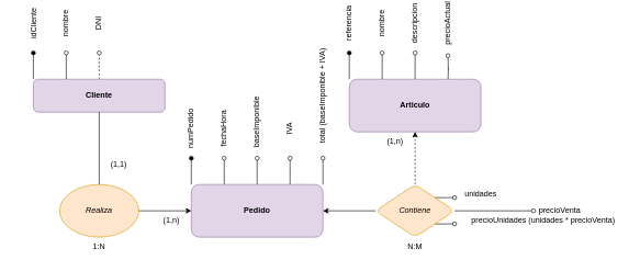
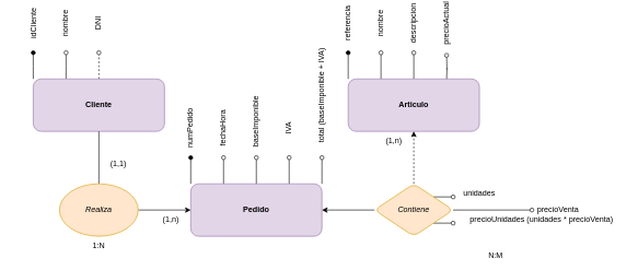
  <mxCell id="0" />
  <mxCell id="1" parent="0" />
  <mxCell id="2" style="edgeStyle=orthogonalEdgeStyle;rounded=0;orthogonalLoop=1;jettySize=auto;html=1;exitX=0;exitY=0;exitDx=0;exitDy=0;endArrow=oval;endFill=1;" parent="1" source="5" edge="1"><mxGeometry relative="1" as="geometry"><mxPoint x="50" y="80" as="targetPoint" /></mxGeometry></mxCell>
  <mxCell id="3" style="edgeStyle=orthogonalEdgeStyle;rounded=0;orthogonalLoop=1;jettySize=auto;html=1;exitX=0.25;exitY=0;exitDx=0;exitDy=0;endArrow=oval;endFill=0;" parent="1" source="5" edge="1"><mxGeometry relative="1" as="geometry"><mxPoint x="100" y="80" as="targetPoint" /></mxGeometry></mxCell>
  <mxCell id="4" style="edgeStyle=orthogonalEdgeStyle;rounded=0;orthogonalLoop=1;jettySize=auto;html=1;endArrow=oval;endFill=0;dashed=1;" parent="1" source="5" edge="1"><mxGeometry relative="1" as="geometry"><mxPoint x="150" y="80" as="targetPoint" /></mxGeometry></mxCell>
- <mxCell id="5" value="&lt;b&gt;Cliente&lt;/b&gt;" style="rounded=1;whiteSpace=wrap;html=1;fillColor=#e1d5e7;strokeColor=#9673a6;" parent="1" vertex="1"><mxGeometry x="50" y="120" width="200" height="50" as="geometry" /></mxCell>
+ <mxCell id="5" value="&lt;b&gt;Cliente&lt;/b&gt;" style="rounded=1;whiteSpace=wrap;html=1;fillColor=#e1d5e7;strokeColor=#9673a6;" parent="1" vertex="1"><mxGeometry x="50" y="120" width="200" height="80" as="geometry" /></mxCell>
  <mxCell id="6" style="edgeStyle=orthogonalEdgeStyle;rounded=0;orthogonalLoop=1;jettySize=auto;html=1;exitX=0;exitY=0;exitDx=0;exitDy=0;endArrow=oval;endFill=1;" parent="1" source="10" edge="1"><mxGeometry relative="1" as="geometry"><mxPoint x="530" y="80" as="targetPoint" /></mxGeometry></mxCell>
  <mxCell id="7" style="edgeStyle=orthogonalEdgeStyle;rounded=0;orthogonalLoop=1;jettySize=auto;html=1;exitX=0.25;exitY=0;exitDx=0;exitDy=0;endArrow=oval;endFill=0;" parent="1" source="10" edge="1"><mxGeometry relative="1" as="geometry"><mxPoint x="580" y="80" as="targetPoint" /></mxGeometry></mxCell>
  <mxCell id="8" style="edgeStyle=orthogonalEdgeStyle;rounded=0;orthogonalLoop=1;jettySize=auto;html=1;endArrow=oval;endFill=0;" parent="1" source="10" edge="1"><mxGeometry relative="1" as="geometry"><mxPoint x="630" y="80" as="targetPoint" /></mxGeometry></mxCell>
  <mxCell id="9" style="edgeStyle=orthogonalEdgeStyle;rounded=0;orthogonalLoop=1;jettySize=auto;html=1;exitX=0.75;exitY=0;exitDx=0;exitDy=0;endArrow=oval;endFill=0;" parent="1" edge="1"><mxGeometry relative="1" as="geometry"><mxPoint x="680" y="84" as="targetPoint" /><mxPoint x="680" y="124" as="sourcePoint" /></mxGeometry></mxCell>
  <mxCell id="10" value="&lt;b&gt;Articulo&lt;/b&gt;" style="rounded=1;whiteSpace=wrap;html=1;fillColor=#e1d5e7;strokeColor=#9673a6;" parent="1" vertex="1"><mxGeometry x="530" y="120" width="200" height="80" as="geometry" /></mxCell>
  <mxCell id="11" style="edgeStyle=orthogonalEdgeStyle;rounded=0;orthogonalLoop=1;jettySize=auto;html=1;exitX=0;exitY=0;exitDx=0;exitDy=0;endArrow=oval;endFill=1;" parent="1" source="16" edge="1"><mxGeometry relative="1" as="geometry"><mxPoint x="290" y="240" as="targetPoint" /></mxGeometry></mxCell>
  <mxCell id="12" style="edgeStyle=orthogonalEdgeStyle;rounded=0;orthogonalLoop=1;jettySize=auto;html=1;exitX=0.25;exitY=0;exitDx=0;exitDy=0;endArrow=oval;endFill=0;" parent="1" source="16" edge="1"><mxGeometry relative="1" as="geometry"><mxPoint x="340" y="240" as="targetPoint" /></mxGeometry></mxCell>
  <mxCell id="13" style="edgeStyle=orthogonalEdgeStyle;rounded=0;orthogonalLoop=1;jettySize=auto;html=1;endArrow=oval;endFill=0;" parent="1" source="16" edge="1"><mxGeometry relative="1" as="geometry"><mxPoint x="390" y="240" as="targetPoint" /></mxGeometry></mxCell>
  <mxCell id="14" style="edgeStyle=orthogonalEdgeStyle;rounded=0;orthogonalLoop=1;jettySize=auto;html=1;exitX=0.75;exitY=0;exitDx=0;exitDy=0;endArrow=oval;endFill=0;" parent="1" source="16" edge="1"><mxGeometry relative="1" as="geometry"><mxPoint x="440" y="240" as="targetPoint" /></mxGeometry></mxCell>
  <mxCell id="15" style="edgeStyle=orthogonalEdgeStyle;rounded=0;orthogonalLoop=1;jettySize=auto;html=1;exitX=1;exitY=0;exitDx=0;exitDy=0;endArrow=oval;endFill=0;" edge="1" parent="1" source="16"><mxGeometry relative="1" as="geometry"><mxPoint x="490" y="240" as="targetPoint" /></mxGeometry></mxCell>
  <mxCell id="16" value="&lt;b&gt;Pedido&lt;/b&gt;" style="rounded=1;whiteSpace=wrap;html=1;fillColor=#e1d5e7;strokeColor=#9673a6;" parent="1" vertex="1"><mxGeometry x="290" y="280" width="200" height="80" as="geometry" /></mxCell>
  <mxCell id="17" style="edgeStyle=orthogonalEdgeStyle;rounded=0;orthogonalLoop=1;jettySize=auto;html=1;exitX=0.5;exitY=0;exitDx=0;exitDy=0;entryX=0.5;entryY=1;entryDx=0;entryDy=0;endArrow=none;endFill=0;" parent="1" source="19" target="5" edge="1"><mxGeometry relative="1" as="geometry" /></mxCell>
  <mxCell id="18" style="edgeStyle=orthogonalEdgeStyle;rounded=0;orthogonalLoop=1;jettySize=auto;html=1;" parent="1" source="19" target="16" edge="1"><mxGeometry relative="1" as="geometry" /></mxCell>
  <mxCell id="19" value="&lt;i&gt;Realiza&lt;/i&gt;" style="ellipse;whiteSpace=wrap;html=1;fillColor=#ffe6cc;strokeColor=#d79b00;" parent="1" vertex="1"><mxGeometry x="90" y="280" width="120" height="80" as="geometry" /></mxCell>
  <mxCell id="20" style="edgeStyle=orthogonalEdgeStyle;rounded=0;orthogonalLoop=1;jettySize=auto;html=1;entryX=1;entryY=0.5;entryDx=0;entryDy=0;" parent="1" source="25" target="16" edge="1"><mxGeometry relative="1" as="geometry" /></mxCell>
  <mxCell id="21" style="edgeStyle=orthogonalEdgeStyle;rounded=0;orthogonalLoop=1;jettySize=auto;html=1;entryX=0.5;entryY=1;entryDx=0;entryDy=0;dashed=1;" parent="1" source="25" target="10" edge="1"><mxGeometry relative="1" as="geometry" /></mxCell>
  <mxCell id="22" style="edgeStyle=orthogonalEdgeStyle;rounded=0;orthogonalLoop=1;jettySize=auto;html=1;exitX=1;exitY=0;exitDx=0;exitDy=0;endArrow=oval;endFill=0;" parent="1" source="25" edge="1"><mxGeometry relative="1" as="geometry"><mxPoint x="690" y="300" as="targetPoint" /></mxGeometry></mxCell>
  <mxCell id="23" style="edgeStyle=orthogonalEdgeStyle;rounded=0;orthogonalLoop=1;jettySize=auto;html=1;exitX=1;exitY=1;exitDx=0;exitDy=0;endArrow=oval;endFill=0;" parent="1" source="25" edge="1"><mxGeometry relative="1" as="geometry"><mxPoint x="690" y="340" as="targetPoint" /></mxGeometry></mxCell>
  <mxCell id="24" style="edgeStyle=orthogonalEdgeStyle;rounded=0;orthogonalLoop=1;jettySize=auto;html=1;exitX=1;exitY=0.5;exitDx=0;exitDy=0;endArrow=oval;endFill=0;" parent="1" source="25" edge="1"><mxGeometry relative="1" as="geometry"><mxPoint x="810" y="320" as="targetPoint" /></mxGeometry></mxCell>
  <mxCell id="25" value="&lt;i&gt;Contiene&lt;/i&gt;" style="rhombus;whiteSpace=wrap;html=1;rounded=1;fillColor=#ffe6cc;strokeColor=#d79b00;" parent="1" vertex="1"><mxGeometry x="570" y="280" width="120" height="80" as="geometry" /></mxCell>
  <mxCell id="26" value="idCliente" style="text;html=1;strokeColor=none;fillColor=none;align=center;verticalAlign=middle;whiteSpace=wrap;rounded=0;rotation=-90;" parent="1" vertex="1"><mxGeometry x="20" y="20" width="60" height="30" as="geometry" /></mxCell>
  <mxCell id="27" value="nombre" style="text;html=1;strokeColor=none;fillColor=none;align=center;verticalAlign=middle;whiteSpace=wrap;rounded=0;rotation=-90;" parent="1" vertex="1"><mxGeometry x="70" y="20" width="60" height="30" as="geometry" /></mxCell>
  <mxCell id="28" value="DNI" style="text;html=1;strokeColor=none;fillColor=none;align=center;verticalAlign=middle;whiteSpace=wrap;rounded=0;rotation=-90;" parent="1" vertex="1"><mxGeometry x="120" y="20" width="60" height="30" as="geometry" /></mxCell>
  <mxCell id="29" value="referencia" style="text;html=1;strokeColor=none;fillColor=none;align=center;verticalAlign=middle;whiteSpace=wrap;rounded=0;rotation=-90;" parent="1" vertex="1"><mxGeometry x="500" y="20" width="60" height="30" as="geometry" /></mxCell>
  <mxCell id="30" value="&lt;div&gt;nombre&lt;br&gt;&lt;/div&gt;" style="text;html=1;strokeColor=none;fillColor=none;align=center;verticalAlign=middle;whiteSpace=wrap;rounded=0;rotation=-90;" parent="1" vertex="1"><mxGeometry x="550" y="20" width="60" height="30" as="geometry" /></mxCell>
  <mxCell id="31" value="descripcion" style="text;html=1;strokeColor=none;fillColor=none;align=center;verticalAlign=middle;whiteSpace=wrap;rounded=0;rotation=-90;" parent="1" vertex="1"><mxGeometry x="600" y="20" width="60" height="30" as="geometry" /></mxCell>
  <mxCell id="32" value="precioActual" style="text;html=1;strokeColor=none;fillColor=none;align=center;verticalAlign=middle;whiteSpace=wrap;rounded=0;rotation=-90;" parent="1" vertex="1"><mxGeometry x="650" y="20" width="60" height="30" as="geometry" /></mxCell>
  <mxCell id="33" value="numPedido" style="text;html=1;strokeColor=none;fillColor=none;align=center;verticalAlign=middle;whiteSpace=wrap;rounded=0;rotation=-90;" parent="1" vertex="1"><mxGeometry x="260" y="180" width="60" height="30" as="geometry" /></mxCell>
  <mxCell id="34" value="fechaHora" style="text;html=1;strokeColor=none;fillColor=none;align=center;verticalAlign=middle;whiteSpace=wrap;rounded=0;rotation=-90;" parent="1" vertex="1"><mxGeometry x="310" y="180" width="60" height="30" as="geometry" /></mxCell>
  <mxCell id="35" value="baseImponible" style="text;html=1;strokeColor=none;fillColor=none;align=center;verticalAlign=middle;whiteSpace=wrap;rounded=0;rotation=-90;" parent="1" vertex="1"><mxGeometry x="360" y="170" width="60" height="30" as="geometry" /></mxCell>
  <mxCell id="36" value="(1,n)" style="text;html=1;strokeColor=none;fillColor=none;align=center;verticalAlign=middle;whiteSpace=wrap;rounded=0;" parent="1" vertex="1"><mxGeometry x="230" y="320" width="60" height="30" as="geometry" /></mxCell>
  <mxCell id="37" value="(1,1)" style="text;html=1;strokeColor=none;fillColor=none;align=center;verticalAlign=middle;whiteSpace=wrap;rounded=0;" parent="1" vertex="1"><mxGeometry x="150" y="235" width="60" height="30" as="geometry" /></mxCell>
  <mxCell id="38" value="1:N" style="text;html=1;strokeColor=none;fillColor=none;align=center;verticalAlign=middle;whiteSpace=wrap;rounded=0;" parent="1" vertex="1"><mxGeometry x="120" y="360" width="60" height="30" as="geometry" /></mxCell>
  <mxCell id="39" value="(1,n)" style="text;html=1;strokeColor=none;fillColor=none;align=center;verticalAlign=middle;whiteSpace=wrap;rounded=0;" parent="1" vertex="1"><mxGeometry x="570" y="200" width="60" height="30" as="geometry" /></mxCell>
- <mxCell id="40" value="N:M" style="text;html=1;strokeColor=none;fillColor=none;align=center;verticalAlign=middle;whiteSpace=wrap;rounded=0;" parent="1" vertex="1"><mxGeometry x="600" y="360" width="60" height="30" as="geometry" /></mxCell>
+ <mxCell id="40" value="N:M" style="text;html=1;strokeColor=none;fillColor=none;align=center;verticalAlign=middle;whiteSpace=wrap;rounded=0;" parent="1" vertex="1"><mxGeometry x="725" y="375" width="60" height="30" as="geometry" /></mxCell>
  <mxCell id="41" value="unidades" style="text;html=1;strokeColor=none;fillColor=none;align=center;verticalAlign=middle;whiteSpace=wrap;rounded=0;" parent="1" vertex="1"><mxGeometry x="700" y="280" width="60" height="30" as="geometry" /></mxCell>
  <mxCell id="42" value="precioUnidades (unidades * precioVenta)" style="text;html=1;strokeColor=none;fillColor=none;align=center;verticalAlign=middle;whiteSpace=wrap;rounded=0;" parent="1" vertex="1"><mxGeometry x="700" y="320" width="250" height="30" as="geometry" /></mxCell>
  <mxCell id="43" value="IVA" style="text;html=1;strokeColor=none;fillColor=none;align=center;verticalAlign=middle;whiteSpace=wrap;rounded=0;rotation=-90;" parent="1" vertex="1"><mxGeometry x="410" y="180" width="60" height="30" as="geometry" /></mxCell>
  <mxCell id="44" value="precioVenta" style="text;html=1;strokeColor=none;fillColor=none;align=center;verticalAlign=middle;whiteSpace=wrap;rounded=0;" parent="1" vertex="1"><mxGeometry x="820" y="305" width="60" height="30" as="geometry" /></mxCell>
  <mxCell id="45" value="total (baseImponible + IVA)" style="text;html=1;strokeColor=none;fillColor=none;align=center;verticalAlign=middle;whiteSpace=wrap;rounded=0;rotation=-90;" vertex="1" parent="1"><mxGeometry x="400" y="140" width="180" height="10" as="geometry" /></mxCell>
